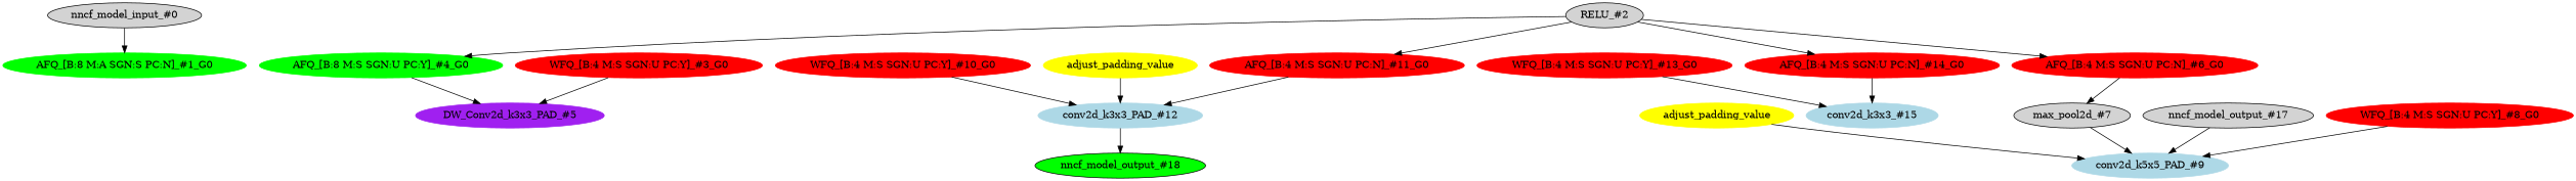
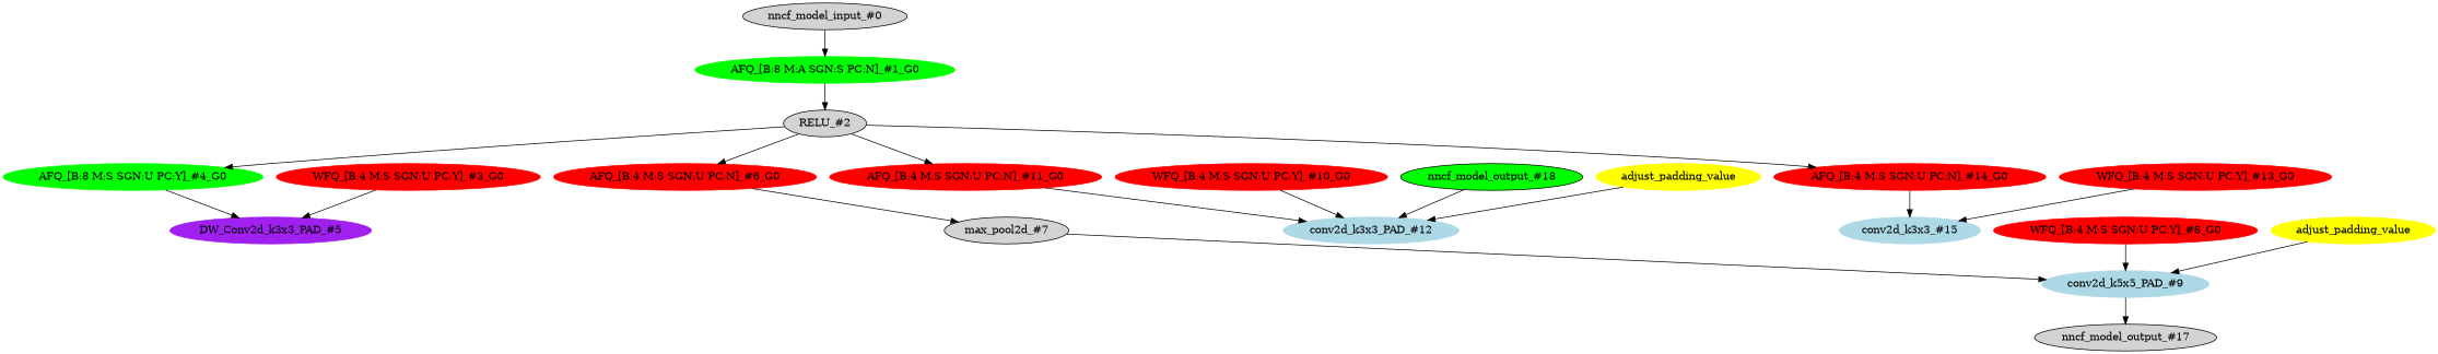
  strict digraph {
    node [style=filled type=symmetric_quantize color=red]
    n1 [label="nncf_model_input_#0" type=nncf_model_input color=""]
    n2 [color=green label="AFQ_[B:8 M:A SGN:S PC:N]_#1_G0" scope=AsymmetricQuantizer type=asymmetric_quantize]
    n3 [label="RELU_#2" scope="MultiBranchesModel/ReLU" type=RELU color=""]
    n4 [color=green label="AFQ_[B:8 M:S SGN:U PC:Y]_#4_G0" scope="MultiBranchesModel/NNCFConv2d[conv_a]/SymmetricQuantizer"]
    n5 [label="AFQ_[B:4 M:S SGN:U PC:N]_#6_G0" scope="MultiBranchesModel/MaxPool2d[max_pool_b]/SymmetricQuantizer"]
    n6 [label="AFQ_[B:4 M:S SGN:U PC:N]_#11_G0" scope="MultiBranchesModel/NNCFConv2d[conv_c]/SymmetricQuantizer"]
    n7 [label="AFQ_[B:4 M:S SGN:U PC:N]_#14_G0" scope="MultiBranchesModel/NNCFConv2d[conv_d]/SymmetricQuantizer"]
    n8 [color=purple label="DW_Conv2d_k3x3_PAD_#5" scope="MultiBranchesModel/NNCFConv2d[conv_a]" type=conv2d]
    n9 [label="max_pool2d_#7" scope="MultiBranchesModel/MaxPool2d[max_pool_b]" type=max_pool2d color=""]
    n10 [color=lightblue label="conv2d_k3x3_PAD_#12" scope="MultiBranchesModel/NNCFConv2d[conv_c]" type=conv2d]
    n11 [color=lightblue label="conv2d_k3x3_#15" scope="MultiBranchesModel/NNCFConv2d[conv_d]" type=conv2d]
    n12 [label="WFQ_[B:4 M:S SGN:U PC:Y]_#3_G0" scope="MultiBranchesModel/NNCFConv2d[conv_a]/ModuleDict[pre_ops]/UpdateWeight[0]/SymmetricQuantizer[op]"]
    n13 [color=lightblue label="conv2d_k5x5_PAD_#9" scope="MultiBranchesModel/NNCFConv2d[conv_b]" type=conv2d]
    n14 [label="nncf_model_output_#17" type=nncf_model_output color=""]
    n15 [label="WFQ_[B:4 M:S SGN:U PC:Y]_#8_G0" scope="MultiBranchesModel/NNCFConv2d[conv_b]/ModuleDict[pre_ops]/UpdateWeight[1]/SymmetricQuantizer[op]"]
    n16 [label="WFQ_[B:4 M:S SGN:U PC:Y]_#10_G0" scope="MultiBranchesModel/NNCFConv2d[conv_c]/ModuleDict[pre_ops]/UpdateWeight[1]/SymmetricQuantizer[op]"]
    n17 [fillcolor=green label="nncf_model_output_#18" type=nncf_model_output color=""]
    n18 [label="WFQ_[B:4 M:S SGN:U PC:Y]_#13_G0" scope="MultiBranchesModel/NNCFConv2d[conv_d]/ModuleDict[pre_ops]/UpdateWeight[0]/SymmetricQuantizer[op]"]
    n19 [color=yellow label=adjust_padding_value type=""]
    n20 [color=yellow label=adjust_padding_value type=""]
    n1 -> n2
+   n2 -> n3
    n3 -> n4
    n3 -> n5
    n3 -> n6
    n3 -> n7
    n4 -> n8
    n5 -> n9
    n6 -> n10
    n7 -> n11
    n9 -> n13
-   n10 -> n17
+   n17 -> n10
    n12 -> n8
-   n14 -> n13
+   n13 -> n14
    n15 -> n13
    n16 -> n10
    n18 -> n11
    n19 -> n13
    n20 -> n10
  }
